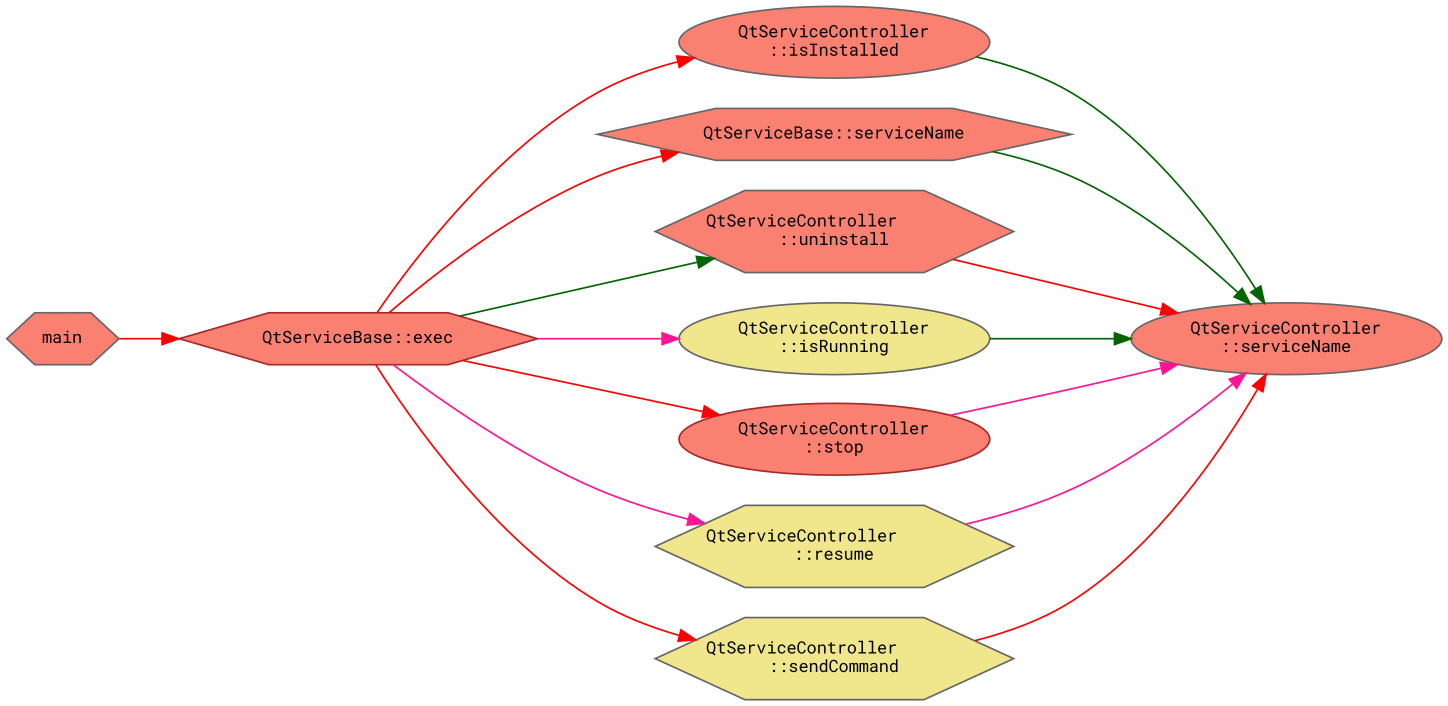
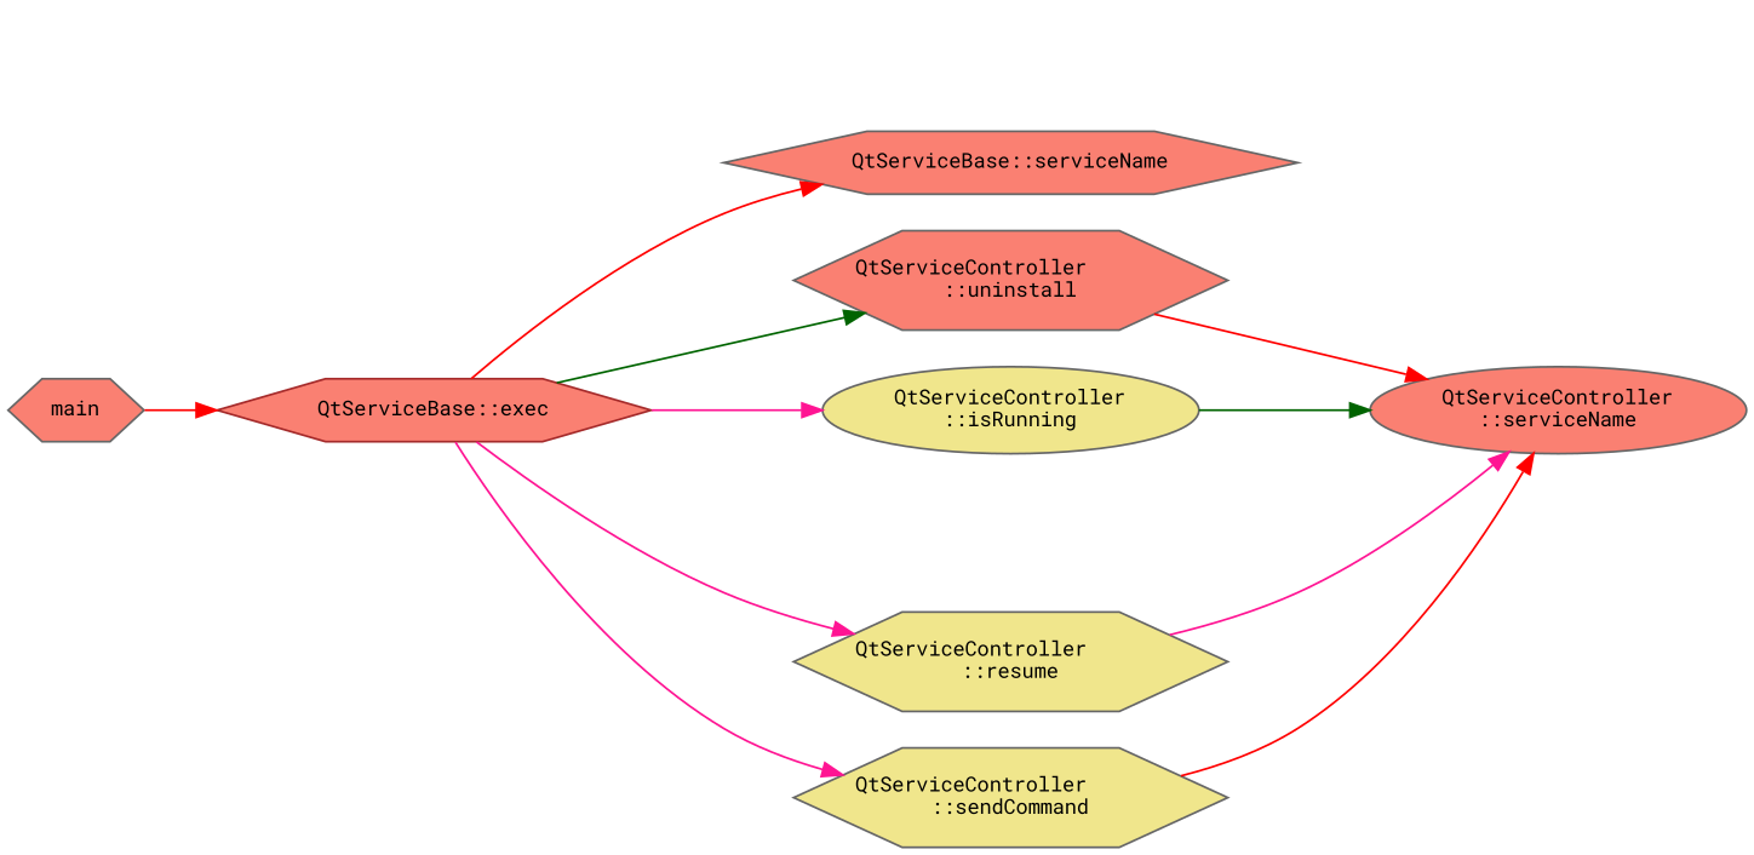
  digraph {
    fontname="Roboto Mono"
    rankdir=LR
    node [color=gray40 fillcolor=salmon fontname="Roboto Mono" fontsize=10 shape=hexagon style=filled]
    edge [color=red fontname="Roboto Mono" fontsize=10 labelfontname=Helvetica labelfontsize=10 style=solid]
    n1 [fontcolor=black height=0.2 label=main width=0.4]
    n2 [color=brown height=0.2 label="QtServiceBase::exec" width=0.4]
-   n3 [height=0.2 label="QtServiceController\l::isInstalled" shape=ellipse width=0.4]
    n4 [height=0.2 label="QtServiceBase::serviceName" width=0.4]
    n5 [height=0.2 label="QtServiceController\l::uninstall" width=0.4]
    n6 [fillcolor=khaki height=0.2 label="QtServiceController\l::isRunning" shape=ellipse width=0.4]
-   n7 [color=brown height=0.2 label="QtServiceController\l::stop" shape=ellipse width=0.4]
    n8 [fillcolor=khaki height=0.2 label="QtServiceController\l::resume" width=0.4]
    n9 [fillcolor=khaki height=0.2 label="QtServiceController\l::sendCommand" width=0.4]
    n10 [height=0.2 label="QtServiceController\l::serviceName" shape=ellipse width=0.4]
    n1 -> n2
-   n2 -> n3
    n2 -> n4
    n2 -> n5 [color=darkgreen]
    n2 -> n6 [color=deeppink]
-   n2 -> n7
    n2 -> n8 [color=deeppink]
-   n2 -> n9
-   n3 -> n10 [color=darkgreen]
-   n4 -> n10 [color=darkgreen]
+   n2 -> n9 [color=deeppink]
    n5 -> n10
    n6 -> n10 [color=darkgreen]
-   n7 -> n10 [color=deeppink]
    n8 -> n10 [color=deeppink]
    n9 -> n10
  }
